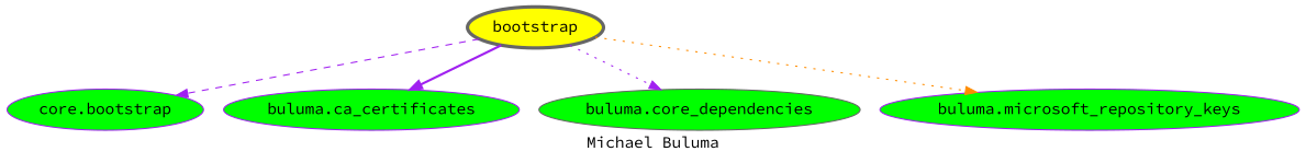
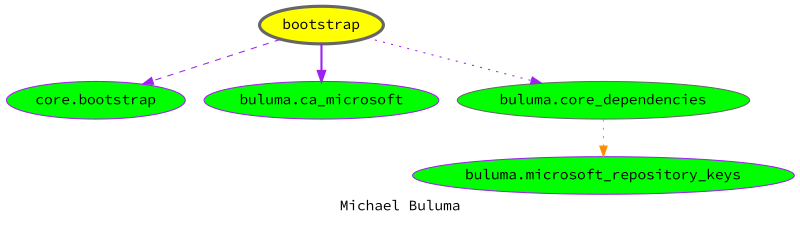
  digraph {
    fontname="Source Code Pro"
    label="Michael Buluma"
    node [color=purple fillcolor=green fontname="Source Code Pro" style=filled]
    edge [color=purple fontname="Source Code Pro" style=dotted]
    n1 [color=gray40 fillcolor=yellow label=bootstrap penwidth=3]
    n2 [label="core.bootstrap"]
-   "buluma.ca_certificates"
+   "buluma.ca_certificates" [label="buluma.ca_microsoft"]
    "buluma.core_dependencies" [color=gray40]
    "buluma.microsoft_repository_keys"
    n1 -> n2 [style=dashed]
    n1 -> "buluma.ca_certificates" [style=bold]
    n1 -> "buluma.core_dependencies"
-   n1 -> "buluma.microsoft_repository_keys" [color=darkorange]
+   "buluma.core_dependencies" -> "buluma.microsoft_repository_keys" [color=darkorange]
  }
